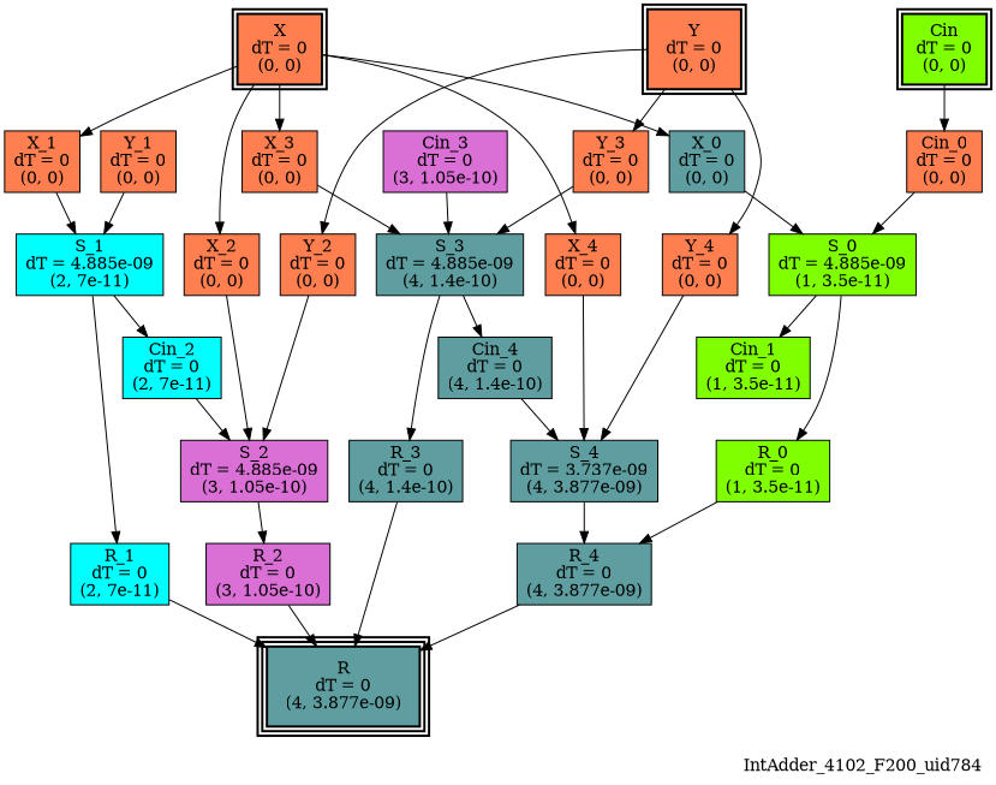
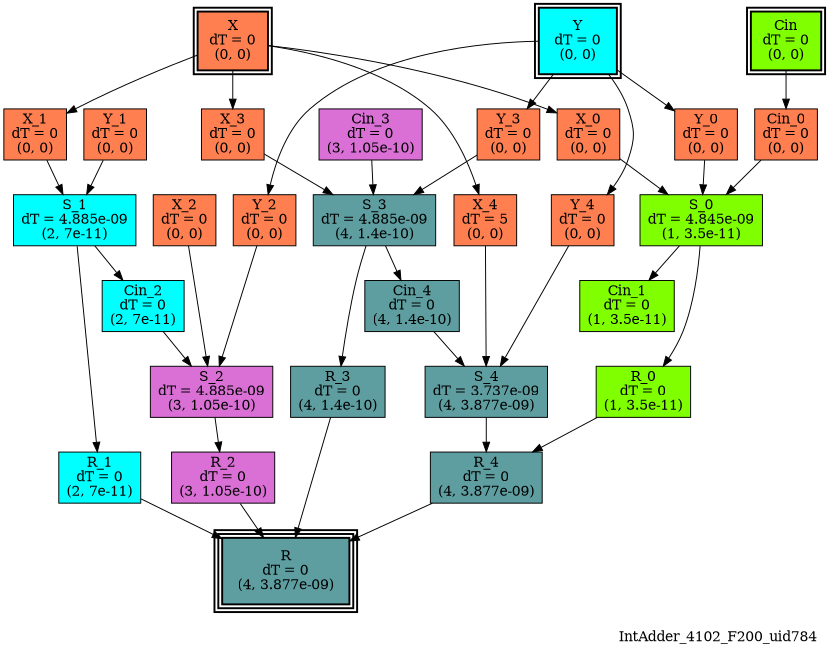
  digraph {
    label=IntAdder_4102_F200_uid784
    labeljust=right
    labelloc=bottom
    nodesep=0.25
    ranksep=0.5
    node [color=black fillcolor=coral peripheries=1 shape=box style=filled]
    edge [arrowhead=normal arrowsize=1.0 arrowtail=normal color=black dir=forward]
    n1 [label="X\ndT = 0\n(0, 0)" peripheries=2 style="bold, filled"]
-   n2 [label="Y\ndT = 0\n(0, 0)" peripheries=2 style="bold, filled"]
+   n2 [fillcolor=cyan label="Y\ndT = 0\n(0, 0)" peripheries=2 style="bold, filled"]
    n3 [fillcolor=chartreuse label="Cin\ndT = 0\n(0, 0)" peripheries=2 style="bold, filled"]
    n4 [fillcolor=cadetblue label="R\ndT = 0\n(4, 3.877e-09)" peripheries=3 style="bold, filled"]
-   n5 [fillcolor=cadetblue label="X_0\ndT = 0\n(0, 0)"]
+   n5 [label="X_0\ndT = 0\n(0, 0)"]
    n6 [label="X_1\ndT = 0\n(0, 0)"]
    n7 [label="X_2\ndT = 0\n(0, 0)"]
    n8 [label="X_3\ndT = 0\n(0, 0)"]
-   n9 [label="X_4\ndT = 0\n(0, 0)"]
+   n9 [label="X_4\ndT = 5\n(0, 0)"]
+   n10 [label="Y_0\ndT = 0\n(0, 0)"]
    n11 [label="Y_2\ndT = 0\n(0, 0)"]
    n12 [label="Y_3\ndT = 0\n(0, 0)"]
    n13 [label="Y_4\ndT = 0\n(0, 0)"]
    n14 [label="Cin_0\ndT = 0\n(0, 0)"]
-   n15 [fillcolor=chartreuse label="S_0\ndT = 4.885e-09\n(1, 3.5e-11)"]
+   n15 [fillcolor=chartreuse label="S_0\ndT = 4.845e-09\n(1, 3.5e-11)"]
    n16 [fillcolor=cyan label="S_1\ndT = 4.885e-09\n(2, 7e-11)"]
    n17 [fillcolor=orchid label="S_2\ndT = 4.885e-09\n(3, 1.05e-10)"]
    n18 [fillcolor=cadetblue label="S_3\ndT = 4.885e-09\n(4, 1.4e-10)"]
    n19 [fillcolor=cadetblue label="S_4\ndT = 3.737e-09\n(4, 3.877e-09)"]
    n20 [label="Y_1\ndT = 0\n(0, 0)"]
    n21 [fillcolor=chartreuse label="R_0\ndT = 0\n(1, 3.5e-11)"]
    n22 [fillcolor=chartreuse label="Cin_1\ndT = 0\n(1, 3.5e-11)"]
    n23 [fillcolor=cadetblue label="R_4\ndT = 0\n(4, 3.877e-09)"]
    n24 [fillcolor=cyan label="R_1\ndT = 0\n(2, 7e-11)"]
    n25 [fillcolor=cyan label="Cin_2\ndT = 0\n(2, 7e-11)"]
    n26 [fillcolor=orchid label="R_2\ndT = 0\n(3, 1.05e-10)"]
    n27 [fillcolor=orchid label="Cin_3\ndT = 0\n(3, 1.05e-10)"]
    n28 [fillcolor=cadetblue label="R_3\ndT = 0\n(4, 1.4e-10)"]
    n29 [fillcolor=cadetblue label="Cin_4\ndT = 0\n(4, 1.4e-10)"]
    subgraph sub_1 {
      rank=same
      n1
      n2
      n3
    }
    subgraph sub_2 {
      rank=same
      n4
    }
    n1 -> n5
    n1 -> n6
-   n1 -> n7
    n1 -> n8
    n1 -> n9
+   n2 -> n10
    n2 -> n11
    n2 -> n12
    n2 -> n13
    n3 -> n14
    n5 -> n15
    n6 -> n16
    n7 -> n17
    n8 -> n18
    n9 -> n19
+   n10 -> n15
    n11 -> n17
    n12 -> n18
    n13 -> n19
    n14 -> n15
    n15 -> n21
    n15 -> n22
    n16 -> n24
    n16 -> n25
    n17 -> n26
    n18 -> n28
    n18 -> n29
    n19 -> n23
    n20 -> n16
    n21 -> n23
    n23 -> n4
    n24 -> n4
    n25 -> n17
    n26 -> n4
    n27 -> n18
    n28 -> n4
    n29 -> n19
  }
